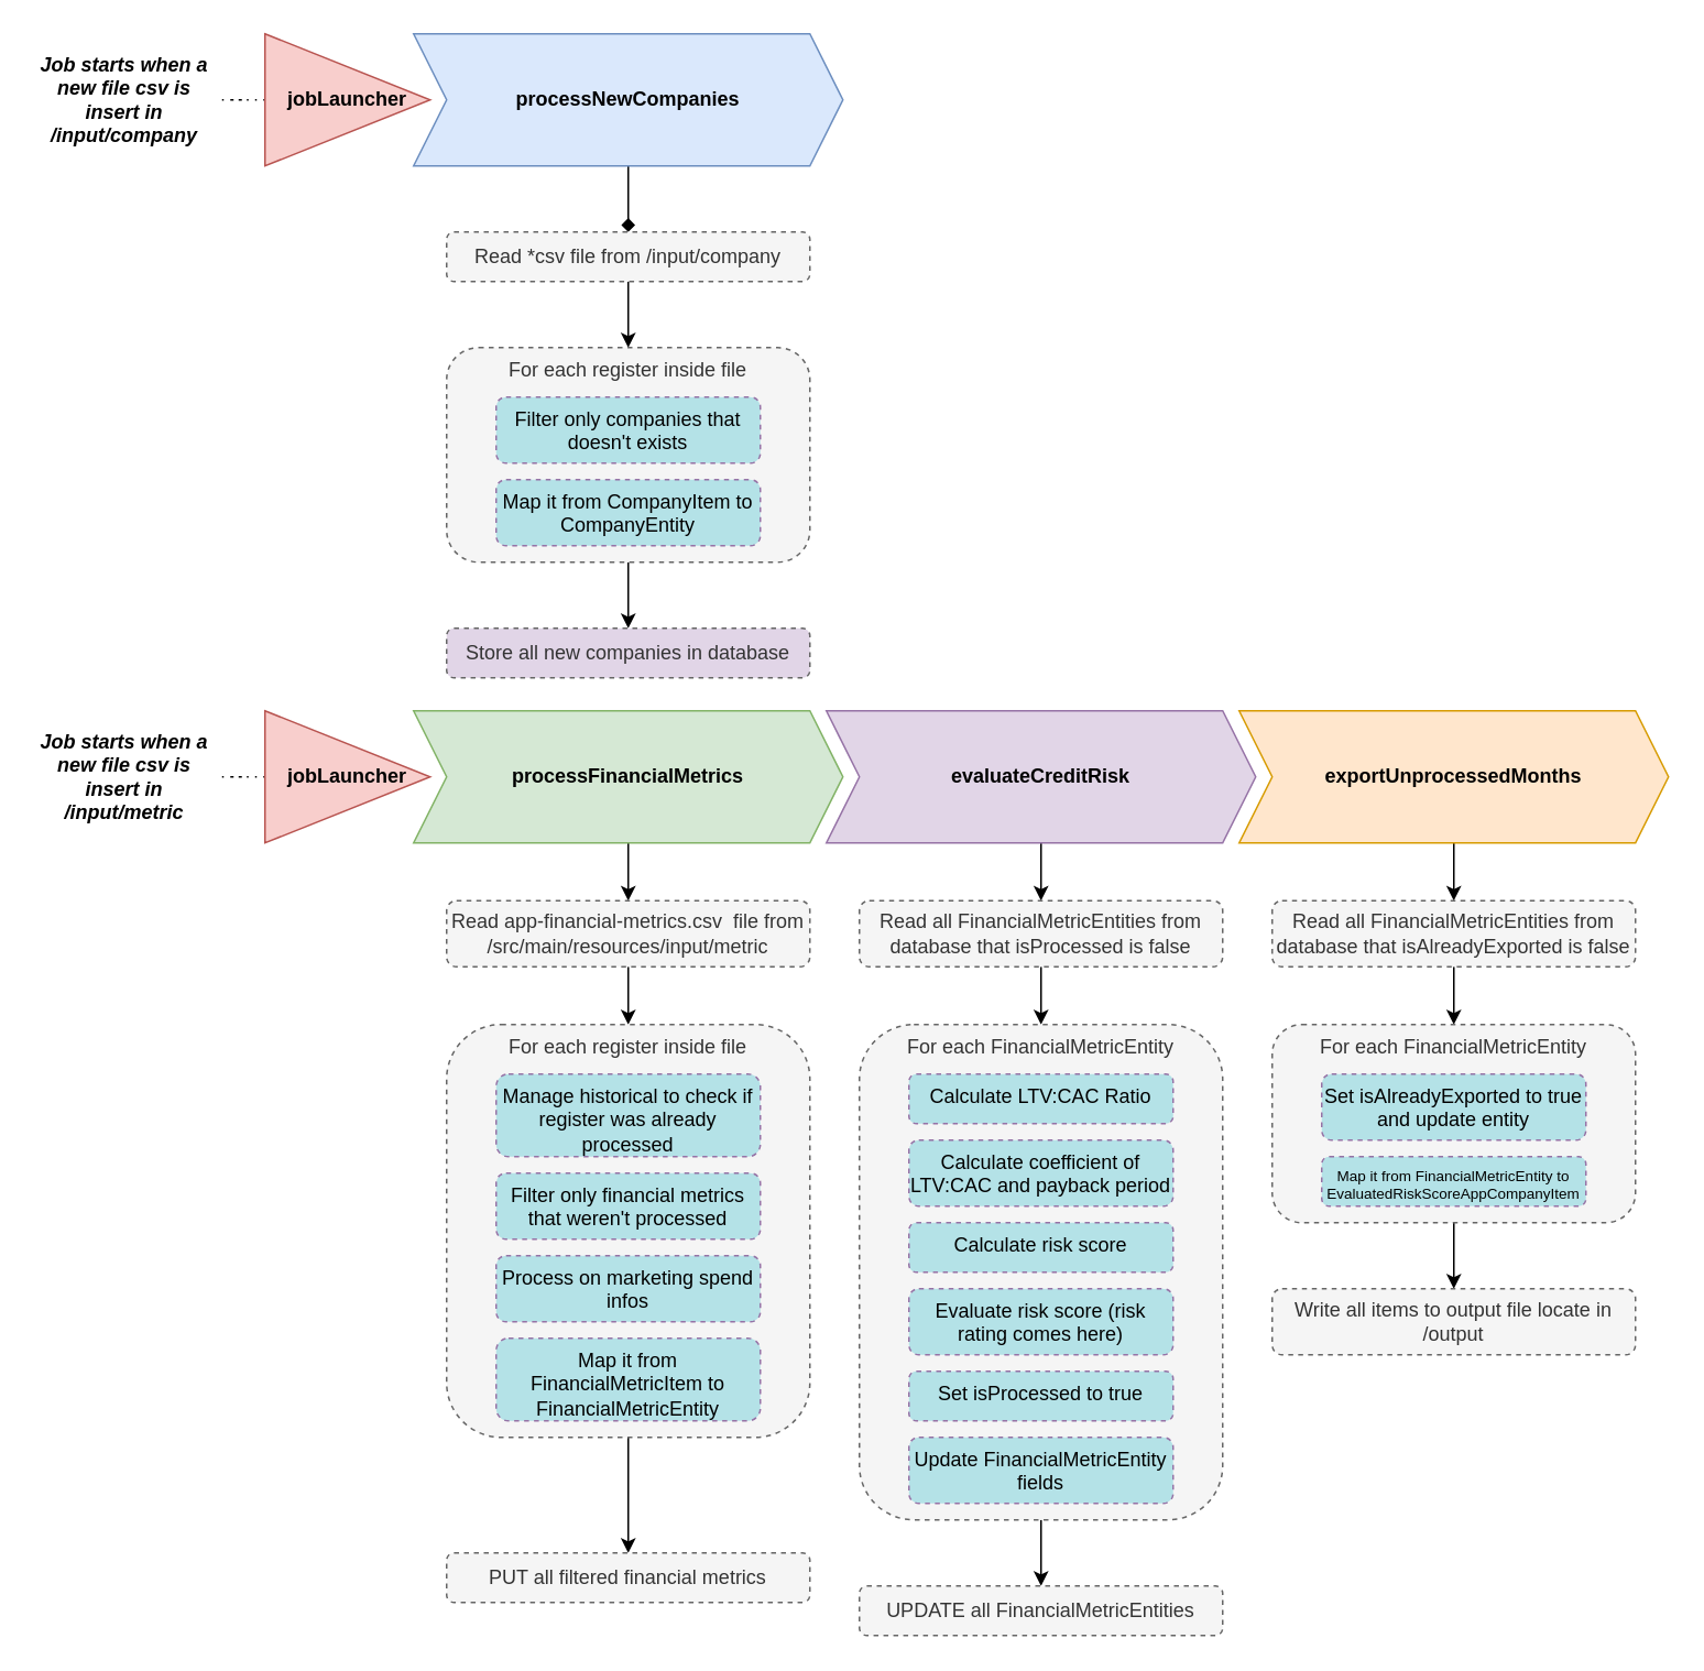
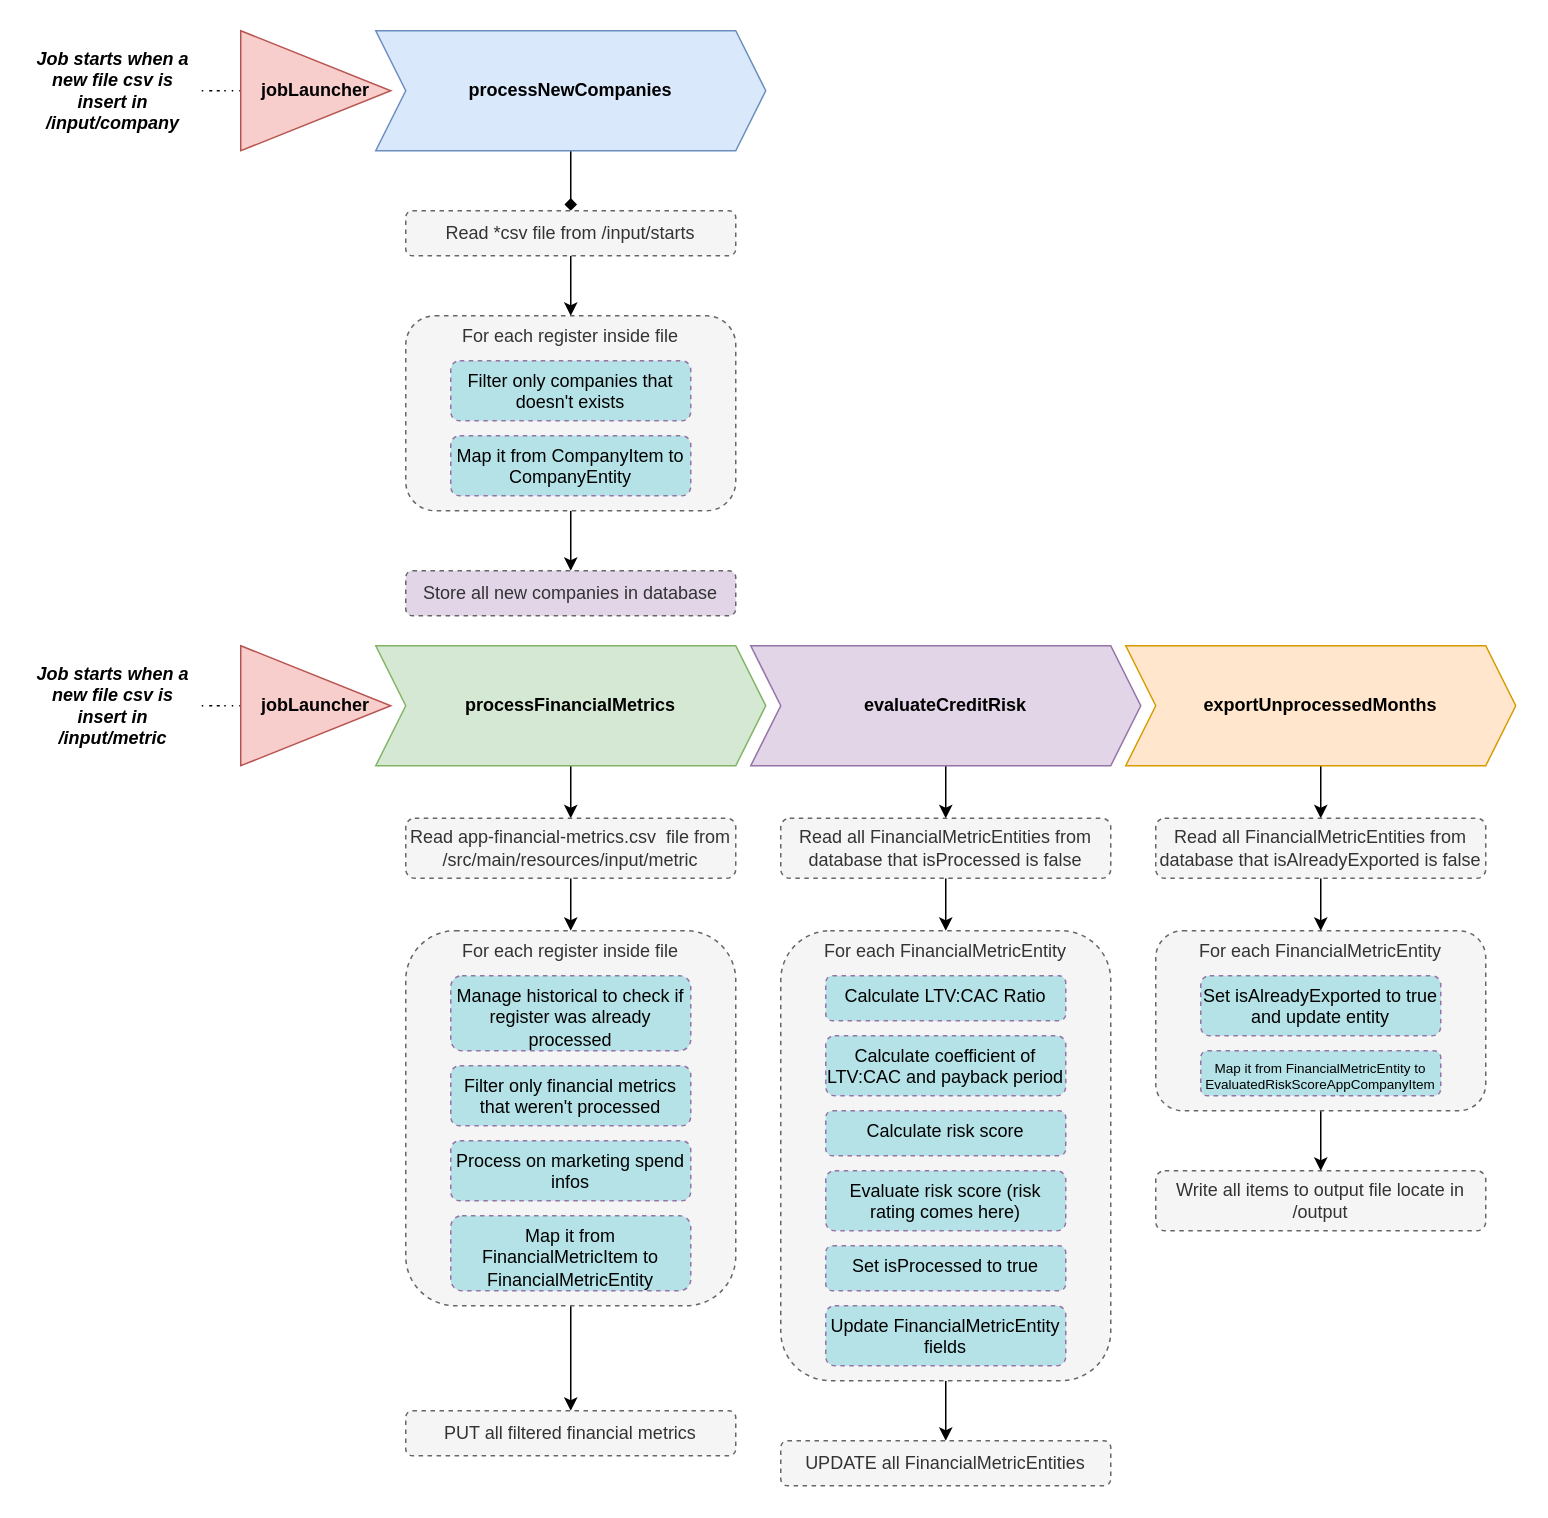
  <mxCell id="0" />
  <mxCell id="1" parent="0" />
  <mxCell id="2" value="" style="edgeStyle=orthogonalEdgeStyle;rounded=0;orthogonalLoop=1;jettySize=auto;html=1;endArrow=diamond;" edge="1" parent="1" source="3" target="11"><mxGeometry relative="1" as="geometry" /></mxCell>
  <mxCell id="3" value="processNewCompanies" style="shape=step;perimeter=stepPerimeter;whiteSpace=wrap;html=1;fixedSize=1;fillColor=#dae8fc;strokeColor=#6c8ebf;fontStyle=1" vertex="1" parent="1"><mxGeometry x="250" y="20" width="260" height="80" as="geometry" /></mxCell>
  <mxCell id="4" style="edgeStyle=orthogonalEdgeStyle;rounded=0;orthogonalLoop=1;jettySize=auto;html=1;" edge="1" parent="1" source="5" target="17"><mxGeometry relative="1" as="geometry" /></mxCell>
  <mxCell id="5" value="processFinancialMetrics" style="shape=step;perimeter=stepPerimeter;whiteSpace=wrap;html=1;fixedSize=1;fillColor=#d5e8d4;strokeColor=#82b366;fontStyle=1" vertex="1" parent="1"><mxGeometry x="250" y="430" width="260" height="80" as="geometry" /></mxCell>
  <mxCell id="6" value="" style="edgeStyle=orthogonalEdgeStyle;rounded=0;orthogonalLoop=1;jettySize=auto;html=1;" edge="1" parent="1" source="7" target="25"><mxGeometry relative="1" as="geometry" /></mxCell>
  <mxCell id="7" value="evaluateCreditRisk" style="shape=step;perimeter=stepPerimeter;whiteSpace=wrap;html=1;fixedSize=1;fillColor=#e1d5e7;strokeColor=#9673a6;fontStyle=1" vertex="1" parent="1"><mxGeometry x="500" y="430" width="260" height="80" as="geometry" /></mxCell>
  <mxCell id="8" style="edgeStyle=orthogonalEdgeStyle;rounded=0;orthogonalLoop=1;jettySize=auto;html=1;" edge="1" parent="1" source="9" target="36"><mxGeometry relative="1" as="geometry" /></mxCell>
  <mxCell id="9" value="exportUnprocessedMonths" style="shape=step;perimeter=stepPerimeter;whiteSpace=wrap;html=1;fixedSize=1;fillColor=#ffe6cc;strokeColor=#d79b00;fontStyle=1" vertex="1" parent="1"><mxGeometry x="750" y="430" width="260" height="80" as="geometry" /></mxCell>
  <mxCell id="10" style="edgeStyle=orthogonalEdgeStyle;rounded=0;orthogonalLoop=1;jettySize=auto;html=1;" edge="1" parent="1" source="11" target="13"><mxGeometry relative="1" as="geometry" /></mxCell>
- <mxCell id="11" value="Read *csv file from /input/company" style="rounded=1;whiteSpace=wrap;html=1;fillColor=#f5f5f5;strokeColor=#666666;fontColor=#333333;dashed=1;" vertex="1" parent="1"><mxGeometry x="270" y="140" width="220" height="30" as="geometry" /></mxCell>
+ <mxCell id="11" value="Read *csv file from /input/starts" style="rounded=1;whiteSpace=wrap;html=1;fillColor=#f5f5f5;strokeColor=#666666;fontColor=#333333;dashed=1;" vertex="1" parent="1"><mxGeometry x="270" y="140" width="220" height="30" as="geometry" /></mxCell>
  <mxCell id="12" style="edgeStyle=orthogonalEdgeStyle;rounded=0;orthogonalLoop=1;jettySize=auto;html=1;entryX=0.5;entryY=0;entryDx=0;entryDy=0;" edge="1" parent="1" source="13" target="15"><mxGeometry relative="1" as="geometry" /></mxCell>
  <mxCell id="13" value="For each register inside file" style="rounded=1;whiteSpace=wrap;html=1;fillColor=#f5f5f5;strokeColor=#666666;fontColor=#333333;dashed=1;verticalAlign=top;" vertex="1" parent="1"><mxGeometry x="270" y="210" width="220" height="130" as="geometry" /></mxCell>
  <mxCell id="14" value="Filter only companies that doesn't exists" style="rounded=1;whiteSpace=wrap;html=1;fillColor=#B4E2E7;strokeColor=#9673a6;dashed=1;verticalAlign=top;" vertex="1" parent="1"><mxGeometry x="300" y="240" width="160" height="40" as="geometry" /></mxCell>
  <mxCell id="15" value="Store all new companies in database" style="rounded=1;whiteSpace=wrap;html=1;fillColor=#e1d5e7;strokeColor=#666666;fontColor=#333333;dashed=1;" vertex="1" parent="1"><mxGeometry x="270" y="380" width="220" height="30" as="geometry" /></mxCell>
  <mxCell id="16" style="edgeStyle=orthogonalEdgeStyle;rounded=0;orthogonalLoop=1;jettySize=auto;html=1;" edge="1" parent="1" source="17" target="19"><mxGeometry relative="1" as="geometry" /></mxCell>
  <mxCell id="17" value="Read app-financial-metrics.csv&amp;nbsp; file from /src/main/resources/input/metric" style="rounded=1;whiteSpace=wrap;html=1;fillColor=#f5f5f5;strokeColor=#666666;fontColor=#333333;dashed=1;" vertex="1" parent="1"><mxGeometry x="270" y="545" width="220" height="40" as="geometry" /></mxCell>
  <mxCell id="18" style="edgeStyle=orthogonalEdgeStyle;rounded=0;orthogonalLoop=1;jettySize=auto;html=1;entryX=0.5;entryY=0;entryDx=0;entryDy=0;" edge="1" parent="1" source="19" target="23"><mxGeometry relative="1" as="geometry" /></mxCell>
  <mxCell id="19" value="For each register inside file" style="rounded=1;whiteSpace=wrap;html=1;fillColor=#f5f5f5;strokeColor=#666666;fontColor=#333333;dashed=1;verticalAlign=top;" vertex="1" parent="1"><mxGeometry x="270" y="620" width="220" height="250" as="geometry" /></mxCell>
  <mxCell id="20" value="Manage historical to check if register was already processed" style="rounded=1;whiteSpace=wrap;html=1;fillColor=#B4E2E7;strokeColor=#9673a6;dashed=1;verticalAlign=top;" vertex="1" parent="1"><mxGeometry x="300" y="650" width="160" height="50" as="geometry" /></mxCell>
  <mxCell id="21" value="Filter only financial metrics that weren't processed" style="rounded=1;whiteSpace=wrap;html=1;fillColor=#B4E2E7;strokeColor=#9673a6;dashed=1;verticalAlign=top;" vertex="1" parent="1"><mxGeometry x="300" y="710" width="160" height="40" as="geometry" /></mxCell>
  <mxCell id="22" value="Process on marketing spend infos" style="rounded=1;whiteSpace=wrap;html=1;fillColor=#B4E2E7;strokeColor=#9673a6;dashed=1;verticalAlign=top;" vertex="1" parent="1"><mxGeometry x="300" y="760" width="160" height="40" as="geometry" /></mxCell>
  <mxCell id="23" value="PUT all filtered financial metrics" style="rounded=1;whiteSpace=wrap;html=1;fillColor=#f5f5f5;strokeColor=#666666;fontColor=#333333;dashed=1;" vertex="1" parent="1"><mxGeometry x="270" y="940" width="220" height="30" as="geometry" /></mxCell>
  <mxCell id="24" style="edgeStyle=orthogonalEdgeStyle;rounded=0;orthogonalLoop=1;jettySize=auto;html=1;" edge="1" parent="1" source="25" target="27"><mxGeometry relative="1" as="geometry" /></mxCell>
  <mxCell id="25" value="Read all FinancialMetricEntities from database that isProcessed is false" style="rounded=1;whiteSpace=wrap;html=1;fillColor=#f5f5f5;strokeColor=#666666;fontColor=#333333;dashed=1;" vertex="1" parent="1"><mxGeometry x="520" y="545" width="220" height="40" as="geometry" /></mxCell>
  <mxCell id="26" style="edgeStyle=orthogonalEdgeStyle;rounded=0;orthogonalLoop=1;jettySize=auto;html=1;entryX=0.5;entryY=0;entryDx=0;entryDy=0;" edge="1" parent="1" source="27" target="34"><mxGeometry relative="1" as="geometry" /></mxCell>
  <mxCell id="27" value="For each FinancialMetricEntity" style="rounded=1;whiteSpace=wrap;html=1;fillColor=#f5f5f5;strokeColor=#666666;fontColor=#333333;dashed=1;verticalAlign=top;" vertex="1" parent="1"><mxGeometry x="520" y="620" width="220" height="300" as="geometry" /></mxCell>
  <mxCell id="28" value="Calculate LTV:CAC Ratio" style="rounded=1;whiteSpace=wrap;html=1;fillColor=#B4E2E7;strokeColor=#9673a6;dashed=1;verticalAlign=top;" vertex="1" parent="1"><mxGeometry x="550" y="650" width="160" height="30" as="geometry" /></mxCell>
  <mxCell id="29" value="Calculate coefficient of LTV:CAC and payback period" style="rounded=1;whiteSpace=wrap;html=1;fillColor=#B4E2E7;strokeColor=#9673a6;dashed=1;verticalAlign=top;" vertex="1" parent="1"><mxGeometry x="550" y="690" width="160" height="40" as="geometry" /></mxCell>
  <mxCell id="30" value="Calculate risk score" style="rounded=1;whiteSpace=wrap;html=1;fillColor=#B4E2E7;strokeColor=#9673a6;dashed=1;verticalAlign=top;" vertex="1" parent="1"><mxGeometry x="550" y="740" width="160" height="30" as="geometry" /></mxCell>
  <mxCell id="31" value="Evaluate risk score (risk rating comes here)" style="rounded=1;whiteSpace=wrap;html=1;fillColor=#B4E2E7;strokeColor=#9673a6;dashed=1;verticalAlign=top;" vertex="1" parent="1"><mxGeometry x="550" y="780" width="160" height="40" as="geometry" /></mxCell>
  <mxCell id="32" value="Set isProcessed to true" style="rounded=1;whiteSpace=wrap;html=1;fillColor=#B4E2E7;strokeColor=#9673a6;dashed=1;verticalAlign=top;" vertex="1" parent="1"><mxGeometry x="550" y="830" width="160" height="30" as="geometry" /></mxCell>
  <mxCell id="33" value="Update FinancialMetricEntity fields" style="rounded=1;whiteSpace=wrap;html=1;fillColor=#B4E2E7;strokeColor=#9673a6;dashed=1;verticalAlign=top;" vertex="1" parent="1"><mxGeometry x="550" y="870" width="160" height="40" as="geometry" /></mxCell>
  <mxCell id="34" value="UPDATE all FinancialMetricEntities" style="rounded=1;whiteSpace=wrap;html=1;fillColor=#f5f5f5;strokeColor=#666666;fontColor=#333333;dashed=1;" vertex="1" parent="1"><mxGeometry x="520" y="960" width="220" height="30" as="geometry" /></mxCell>
  <mxCell id="35" style="edgeStyle=orthogonalEdgeStyle;rounded=0;orthogonalLoop=1;jettySize=auto;html=1;" edge="1" parent="1" source="36" target="38"><mxGeometry relative="1" as="geometry" /></mxCell>
  <mxCell id="36" value="Read all FinancialMetricEntities from database that isAlreadyExported is false" style="rounded=1;whiteSpace=wrap;html=1;fillColor=#f5f5f5;strokeColor=#666666;fontColor=#333333;dashed=1;" vertex="1" parent="1"><mxGeometry x="770" y="545" width="220" height="40" as="geometry" /></mxCell>
  <mxCell id="37" style="edgeStyle=orthogonalEdgeStyle;rounded=0;orthogonalLoop=1;jettySize=auto;html=1;" edge="1" parent="1" source="38" target="43"><mxGeometry relative="1" as="geometry" /></mxCell>
  <mxCell id="38" value="For each FinancialMetricEntity" style="rounded=1;whiteSpace=wrap;html=1;fillColor=#f5f5f5;strokeColor=#666666;fontColor=#333333;dashed=1;verticalAlign=top;" vertex="1" parent="1"><mxGeometry x="770" y="620" width="220" height="120" as="geometry" /></mxCell>
  <mxCell id="39" value="Map it from FinancialMetricItem to FinancialMetricEntity" style="rounded=1;whiteSpace=wrap;html=1;fillColor=#B4E2E7;strokeColor=#9673a6;dashed=1;verticalAlign=top;" vertex="1" parent="1"><mxGeometry x="300" y="810" width="160" height="50" as="geometry" /></mxCell>
  <mxCell id="40" value="Map it from CompanyItem to CompanyEntity" style="rounded=1;whiteSpace=wrap;html=1;fillColor=#B4E2E7;strokeColor=#9673a6;dashed=1;verticalAlign=top;" vertex="1" parent="1"><mxGeometry x="300" y="290" width="160" height="40" as="geometry" /></mxCell>
  <mxCell id="41" value="Set isAlreadyExported to true&lt;br&gt;and update entity" style="rounded=1;whiteSpace=wrap;html=1;fillColor=#B4E2E7;strokeColor=#9673a6;dashed=1;verticalAlign=top;" vertex="1" parent="1"><mxGeometry x="800" y="650" width="160" height="40" as="geometry" /></mxCell>
  <mxCell id="42" value="Map it from FinancialMetricEntity to EvaluatedRiskScoreAppCompanyItem" style="rounded=1;whiteSpace=wrap;html=1;fillColor=#B4E2E7;strokeColor=#9673a6;dashed=1;verticalAlign=top;fontSize=9;" vertex="1" parent="1"><mxGeometry x="800" y="700" width="160" height="30" as="geometry" /></mxCell>
  <mxCell id="43" value="Write all items to output file locate in /output" style="rounded=1;whiteSpace=wrap;html=1;fillColor=#f5f5f5;strokeColor=#666666;fontColor=#333333;dashed=1;" vertex="1" parent="1"><mxGeometry x="770" y="780" width="220" height="40" as="geometry" /></mxCell>
  <mxCell id="44" style="edgeStyle=orthogonalEdgeStyle;rounded=0;orthogonalLoop=1;jettySize=auto;html=1;endArrow=none;endFill=0;dashed=1;dashPattern=1 4;" edge="1" parent="1" source="45" target="46"><mxGeometry relative="1" as="geometry" /></mxCell>
  <mxCell id="45" value="jobLauncher" style="triangle;whiteSpace=wrap;html=1;fillColor=#f8cecc;strokeColor=#b85450;fontStyle=1" vertex="1" parent="1"><mxGeometry x="160" y="20" width="100" height="80" as="geometry" /></mxCell>
  <mxCell id="46" value="Job starts when a new file csv is insert in /input/company" style="text;html=1;strokeColor=none;fillColor=none;align=center;verticalAlign=middle;whiteSpace=wrap;rounded=0;fontStyle=3" vertex="1" parent="1"><mxGeometry x="20" y="30" width="110" height="60" as="geometry" /></mxCell>
  <mxCell id="47" style="edgeStyle=orthogonalEdgeStyle;rounded=0;orthogonalLoop=1;jettySize=auto;html=1;endArrow=none;endFill=0;dashed=1;dashPattern=1 4;" edge="1" parent="1" source="48" target="49"><mxGeometry relative="1" as="geometry" /></mxCell>
  <mxCell id="48" value="jobLauncher" style="triangle;whiteSpace=wrap;html=1;fillColor=#f8cecc;strokeColor=#b85450;fontStyle=1" vertex="1" parent="1"><mxGeometry x="160" y="430" width="100" height="80" as="geometry" /></mxCell>
  <mxCell id="49" value="Job starts when a new file csv is insert in /input/metric" style="text;html=1;strokeColor=none;fillColor=none;align=center;verticalAlign=middle;whiteSpace=wrap;rounded=0;fontStyle=3" vertex="1" parent="1"><mxGeometry x="20" y="440" width="110" height="60" as="geometry" /></mxCell>
